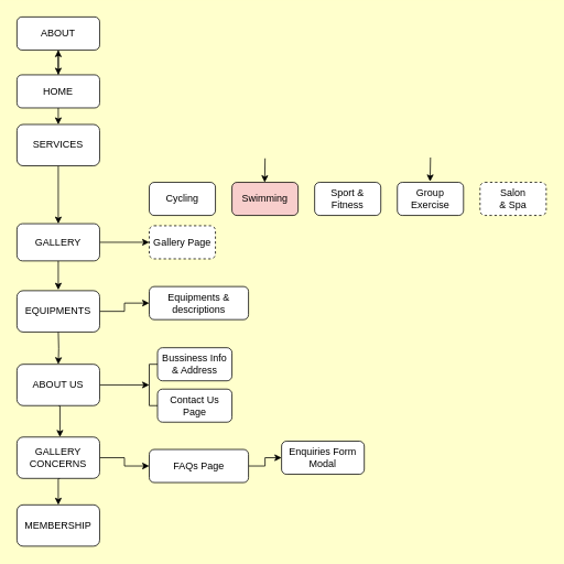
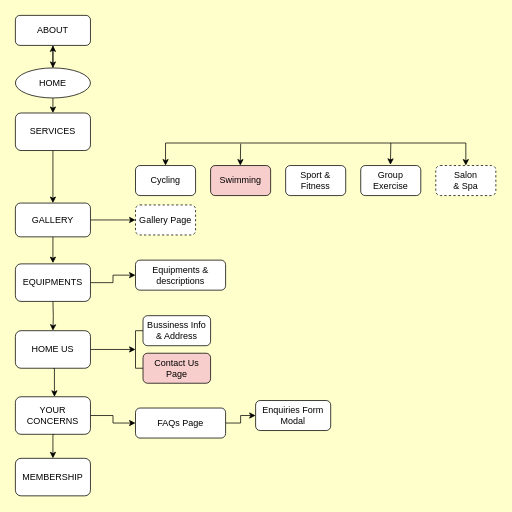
  <mxCell id="0" />
  <mxCell id="1" parent="0" />
  <mxCell id="2" style="edgeStyle=orthogonalEdgeStyle;rounded=0;orthogonalLoop=1;jettySize=auto;html=1;exitX=0.5;exitY=1;exitDx=0;exitDy=0;entryX=0.5;entryY=0;entryDx=0;entryDy=0;" parent="1" source="3" target="6" edge="1"><mxGeometry relative="1" as="geometry" /></mxCell>
  <mxCell id="3" value="ABOUT" style="rounded=1;whiteSpace=wrap;html=1;" parent="1" vertex="1"><mxGeometry x="20" y="20" width="100" height="40" as="geometry" /></mxCell>
  <mxCell id="4" style="edgeStyle=orthogonalEdgeStyle;rounded=0;orthogonalLoop=1;jettySize=auto;html=1;exitX=0.5;exitY=1;exitDx=0;exitDy=0;entryX=0.5;entryY=0;entryDx=0;entryDy=0;" parent="1" source="6" target="8" edge="1"><mxGeometry relative="1" as="geometry" /></mxCell>
  <mxCell id="5" style="edgeStyle=orthogonalEdgeStyle;rounded=0;orthogonalLoop=1;jettySize=auto;html=1;exitX=0.5;exitY=0;exitDx=0;exitDy=0;" parent="1" source="6" edge="1"><mxGeometry relative="1" as="geometry"><mxPoint x="70" y="60" as="targetPoint" /></mxGeometry></mxCell>
- <mxCell id="6" value="HOME" style="rounded=1;whiteSpace=wrap;html=1;" parent="1" vertex="1"><mxGeometry x="20" y="90" width="100" height="40" as="geometry" /></mxCell>
+ <mxCell id="6" value="HOME" style="ellipse;whiteSpace=wrap;html=1;" parent="1" vertex="1"><mxGeometry x="20" y="90" width="100" height="40" as="geometry" /></mxCell>
  <mxCell id="7" style="edgeStyle=orthogonalEdgeStyle;rounded=0;orthogonalLoop=1;jettySize=auto;html=1;exitX=0.5;exitY=1;exitDx=0;exitDy=0;entryX=0.5;entryY=0;entryDx=0;entryDy=0;" parent="1" source="8" target="11" edge="1"><mxGeometry relative="1" as="geometry" /></mxCell>
  <mxCell id="8" value="SERVICES" style="rounded=1;whiteSpace=wrap;html=1;" parent="1" vertex="1"><mxGeometry x="20" y="150" width="100" height="50" as="geometry" /></mxCell>
  <mxCell id="9" style="edgeStyle=orthogonalEdgeStyle;rounded=0;orthogonalLoop=1;jettySize=auto;html=1;exitX=0.5;exitY=1;exitDx=0;exitDy=0;entryX=0.5;entryY=0;entryDx=0;entryDy=0;" parent="1" source="11" edge="1"><mxGeometry relative="1" as="geometry"><mxPoint x="70" y="350" as="targetPoint" /></mxGeometry></mxCell>
  <mxCell id="10" value="" style="edgeStyle=orthogonalEdgeStyle;rounded=0;orthogonalLoop=1;jettySize=auto;html=1;" parent="1" source="11" target="22" edge="1"><mxGeometry relative="1" as="geometry" /></mxCell>
  <mxCell id="11" value="GALLERY" style="rounded=1;whiteSpace=wrap;html=1;" parent="1" vertex="1"><mxGeometry x="20" y="270" width="100" height="45" as="geometry" /></mxCell>
  <mxCell id="12" style="edgeStyle=orthogonalEdgeStyle;rounded=0;orthogonalLoop=1;jettySize=auto;html=1;exitX=0.5;exitY=1;exitDx=0;exitDy=0;" parent="1" target="15" edge="1"><mxGeometry relative="1" as="geometry"><mxPoint x="70" y="400" as="sourcePoint" /></mxGeometry></mxCell>
  <mxCell id="13" value="" style="edgeStyle=orthogonalEdgeStyle;rounded=0;orthogonalLoop=1;jettySize=auto;html=1;" parent="1" source="15" edge="1"><mxGeometry relative="1" as="geometry"><mxPoint x="180" y="465" as="targetPoint" /></mxGeometry></mxCell>
  <mxCell id="14" style="edgeStyle=orthogonalEdgeStyle;rounded=0;orthogonalLoop=1;jettySize=auto;html=1;exitX=0.5;exitY=1;exitDx=0;exitDy=0;entryX=0.5;entryY=0;entryDx=0;entryDy=0;" parent="1" source="15" edge="1"><mxGeometry relative="1" as="geometry"><mxPoint x="72" y="528" as="targetPoint" /></mxGeometry></mxCell>
- <mxCell id="15" value="ABOUT US" style="rounded=1;whiteSpace=wrap;html=1;" parent="1" vertex="1"><mxGeometry x="20" y="440" width="100" height="50" as="geometry" /></mxCell>
+ <mxCell id="15" value="HOME US" style="rounded=1;whiteSpace=wrap;html=1;" parent="1" vertex="1"><mxGeometry x="20" y="440" width="100" height="50" as="geometry" /></mxCell>
  <mxCell id="16" value="MEMBERSHIP" style="rounded=1;whiteSpace=wrap;html=1;" parent="1" vertex="1"><mxGeometry x="20" y="610" width="100" height="50" as="geometry" /></mxCell>
  <mxCell id="17" value="Cycling" style="rounded=1;whiteSpace=wrap;html=1;" parent="1" vertex="1"><mxGeometry x="180" y="220" width="80" height="40" as="geometry" /></mxCell>
  <mxCell id="18" value="Swimming" style="rounded=1;whiteSpace=wrap;html=1;fillColor=#f8cecc;" parent="1" vertex="1"><mxGeometry x="280" y="220" width="80" height="40" as="geometry" /></mxCell>
  <mxCell id="19" value="Sport &amp;amp;&lt;br&gt;Fitness" style="rounded=1;whiteSpace=wrap;html=1;" parent="1" vertex="1"><mxGeometry x="380" y="220" width="80" height="40" as="geometry" /></mxCell>
  <mxCell id="20" value="Group&lt;br&gt;Exercise" style="rounded=1;whiteSpace=wrap;html=1;" parent="1" vertex="1"><mxGeometry x="480" y="220" width="80" height="40" as="geometry" /></mxCell>
  <mxCell id="21" value="Salon&lt;br&gt;&amp;amp; Spa" style="rounded=1;whiteSpace=wrap;html=1;dashed=1;" parent="1" vertex="1"><mxGeometry x="580" y="220" width="80" height="40" as="geometry" /></mxCell>
  <mxCell id="22" value="Gallery Page" style="rounded=1;whiteSpace=wrap;html=1;dashed=1;" parent="1" vertex="1"><mxGeometry x="180" y="272.5" width="80" height="40" as="geometry" /></mxCell>
  <mxCell id="23" style="edgeStyle=orthogonalEdgeStyle;rounded=0;orthogonalLoop=1;jettySize=auto;html=1;exitX=0.5;exitY=1;exitDx=0;exitDy=0;entryX=0.5;entryY=0;entryDx=0;entryDy=0;" parent="1" target="16" edge="1"><mxGeometry relative="1" as="geometry"><mxPoint x="72" y="578" as="sourcePoint" /></mxGeometry></mxCell>
+ <mxCell id="24" value="" style="endArrow=classic;startArrow=classic;html=1;rounded=0;edgeStyle=orthogonalEdgeStyle;exitX=0.5;exitY=0;exitDx=0;exitDy=0;entryX=0.5;entryY=0;entryDx=0;entryDy=0;" parent="1" source="17" target="21" edge="1"><mxGeometry width="50" height="50" relative="1" as="geometry"><mxPoint x="166" y="190" as="sourcePoint" /><mxPoint x="445" y="88" as="targetPoint" /><Array as="points"><mxPoint x="220" y="190" /><mxPoint x="620" y="190" /></Array></mxGeometry></mxCell>
  <mxCell id="25" style="edgeStyle=orthogonalEdgeStyle;rounded=0;orthogonalLoop=1;jettySize=auto;html=1;" parent="1" edge="1"><mxGeometry relative="1" as="geometry"><mxPoint x="519.58" y="219" as="targetPoint" /><mxPoint x="520.08" y="190" as="sourcePoint" /></mxGeometry></mxCell>
  <mxCell id="26" style="edgeStyle=orthogonalEdgeStyle;rounded=0;orthogonalLoop=1;jettySize=auto;html=1;" parent="1" edge="1"><mxGeometry relative="1" as="geometry"><mxPoint x="319.58" y="220" as="targetPoint" /><mxPoint x="320.08" y="191" as="sourcePoint" /></mxGeometry></mxCell>
  <mxCell id="27" value="Bussiness Info &amp;amp; Address" style="rounded=1;whiteSpace=wrap;html=1;" parent="1" vertex="1"><mxGeometry x="190" y="420" width="90" height="40" as="geometry" /></mxCell>
- <mxCell id="28" value="Contact Us&lt;br&gt;Page" style="rounded=1;whiteSpace=wrap;html=1;" parent="1" vertex="1"><mxGeometry x="190" y="470" width="90" height="40" as="geometry" /></mxCell>
+ <mxCell id="28" value="Contact Us&lt;br&gt;Page" style="rounded=1;whiteSpace=wrap;html=1;fillColor=#f8cecc;" parent="1" vertex="1"><mxGeometry x="190" y="470" width="90" height="40" as="geometry" /></mxCell>
  <mxCell id="29" value="" style="endArrow=none;html=1;rounded=0;edgeStyle=orthogonalEdgeStyle;exitX=0;exitY=0.5;exitDx=0;exitDy=0;entryX=0;entryY=0.5;entryDx=0;entryDy=0;" parent="1" source="28" target="27" edge="1"><mxGeometry width="50" height="50" relative="1" as="geometry"><mxPoint x="110" y="470" as="sourcePoint" /><mxPoint x="160" y="420" as="targetPoint" /></mxGeometry></mxCell>
  <mxCell id="30" value="" style="edgeStyle=orthogonalEdgeStyle;rounded=0;orthogonalLoop=1;jettySize=auto;html=1;" edge="1" parent="1" source="31" target="33"><mxGeometry relative="1" as="geometry" /></mxCell>
- <mxCell id="31" value="GALLERY CONCERNS" style="rounded=1;whiteSpace=wrap;html=1;" vertex="1" parent="1"><mxGeometry x="20" y="528" width="100" height="50" as="geometry" /></mxCell>
+ <mxCell id="31" value="YOUR CONCERNS" style="rounded=1;whiteSpace=wrap;html=1;" vertex="1" parent="1"><mxGeometry x="20" y="528" width="100" height="50" as="geometry" /></mxCell>
  <mxCell id="32" value="" style="edgeStyle=orthogonalEdgeStyle;rounded=0;orthogonalLoop=1;jettySize=auto;html=1;" edge="1" parent="1" source="33" target="34"><mxGeometry relative="1" as="geometry" /></mxCell>
  <mxCell id="33" value="FAQs Page" style="rounded=1;whiteSpace=wrap;html=1;" vertex="1" parent="1"><mxGeometry x="180" y="543" width="120" height="40" as="geometry" /></mxCell>
  <mxCell id="34" value="Enquiries Form Modal" style="rounded=1;whiteSpace=wrap;html=1;" vertex="1" parent="1"><mxGeometry x="340" y="533" width="100" height="40" as="geometry" /></mxCell>
  <mxCell id="35" value="" style="edgeStyle=orthogonalEdgeStyle;rounded=0;orthogonalLoop=1;jettySize=auto;html=1;" edge="1" parent="1" source="36" target="37"><mxGeometry relative="1" as="geometry" /></mxCell>
  <mxCell id="36" value="EQUIPMENTS" style="rounded=1;whiteSpace=wrap;html=1;" vertex="1" parent="1"><mxGeometry x="20" y="351" width="100" height="50" as="geometry" /></mxCell>
  <mxCell id="37" value="Equipments &amp;amp; descriptions" style="rounded=1;whiteSpace=wrap;html=1;" vertex="1" parent="1"><mxGeometry x="180" y="346" width="120" height="40" as="geometry" /></mxCell>
